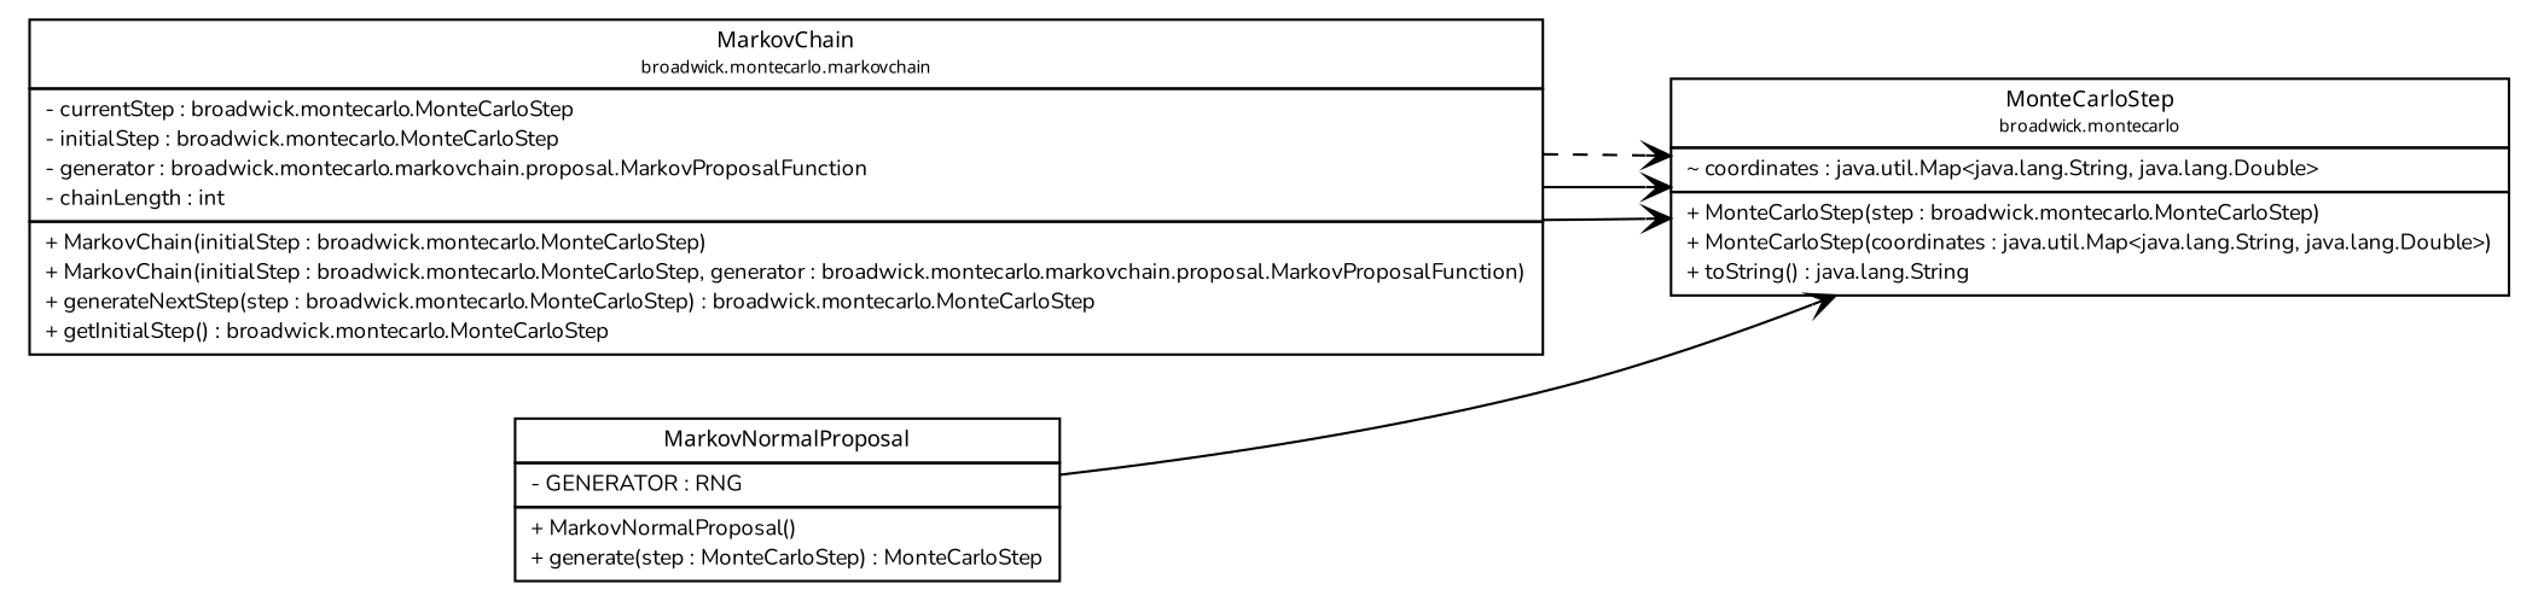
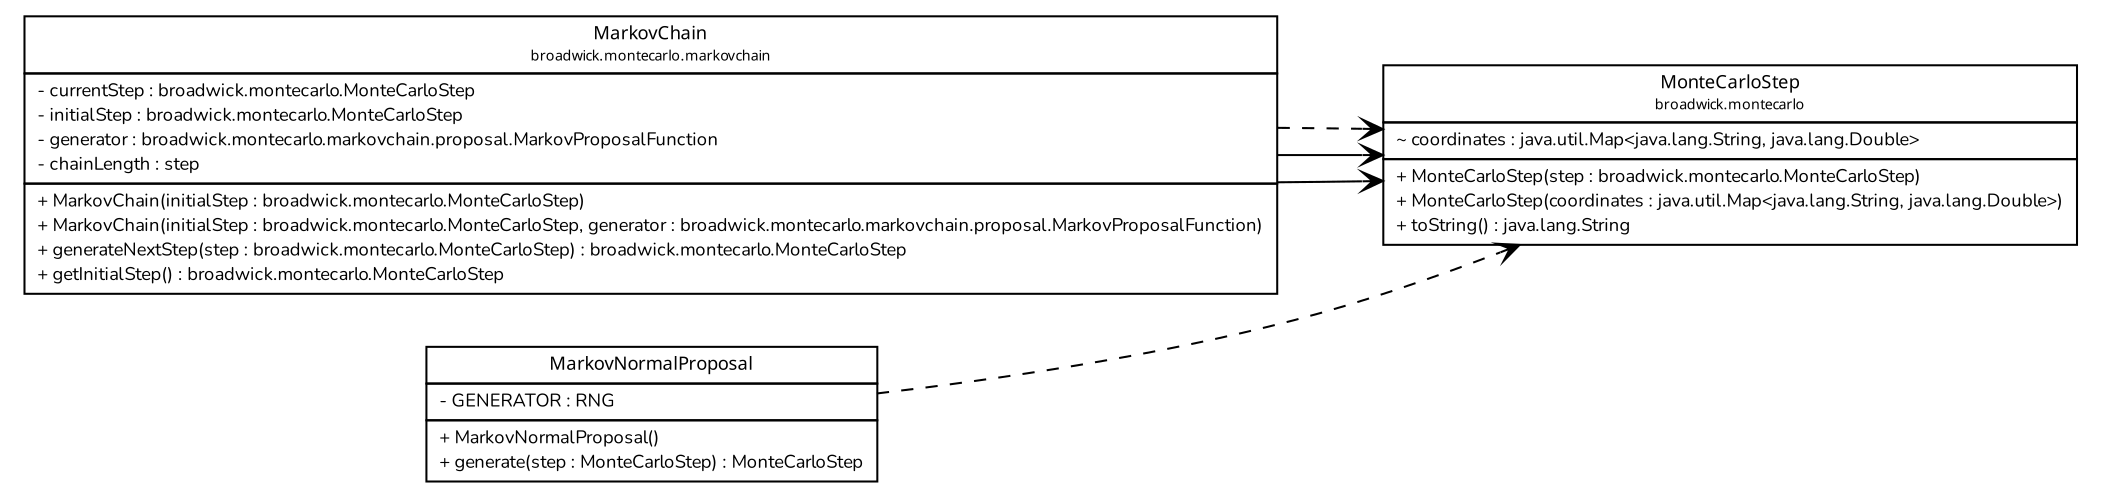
  digraph {
    fontname=Nunito
    nodesep=0.25
    rankdir=LR
    ranksep=0.5
    node [fontcolor=black fontname=Nunito fontsize=9.0 shape=plaintext]
    edge [arrowhead=open color=black fontcolor=black fontname=Nunito fontsize=10.0 headport=p labelfontname="Trebuchet MS" labelfontsize=10 tailport=p]
-   n1 [label=<<table title="broadwick.montecarlo.markovchain.MarkovChain" border="0" cellborder="1" cellspacing="0" cellpadding="2" port="p" href="../MarkovChain.html"> 		<tr><td><table border="0" cellspacing="0" cellpadding="1"> <tr><td align="center" balign="center"><font face="Trebuchet MS"> MarkovChain </font></td></tr> <tr><td align="center" balign="center"><font face="Trebuchet MS" point-size="7.0"> broadwick.montecarlo.markovchain </font></td></tr> 		</table></td></tr> 		<tr><td><table border="0" cellspacing="0" cellpadding="1"> <tr><td align="left" balign="left"> - currentStep : broadwick.montecarlo.MonteCarloStep </td></tr> <tr><td align="left" balign="left"> - initialStep : broadwick.montecarlo.MonteCarloStep </td></tr> <tr><td align="left" balign="left"> - generator : broadwick.montecarlo.markovchain.proposal.MarkovProposalFunction </td></tr> <tr><td align="left" balign="left"> - chainLength : int </td></tr> 		</table></td></tr> 		<tr><td><table border="0" cellspacing="0" cellpadding="1"> <tr><td align="left" balign="left"> + MarkovChain(initialStep : broadwick.montecarlo.MonteCarloStep) </td></tr> <tr><td align="left" balign="left"> + MarkovChain(initialStep : broadwick.montecarlo.MonteCarloStep, generator : broadwick.montecarlo.markovchain.proposal.MarkovProposalFunction) </td></tr> <tr><td align="left" balign="left"> + generateNextStep(step : broadwick.montecarlo.MonteCarloStep) : broadwick.montecarlo.MonteCarloStep </td></tr> <tr><td align="left" balign="left"> + getInitialStep() : broadwick.montecarlo.MonteCarloStep </td></tr> 		</table></td></tr> 		</table>>]
+   n1 [label=<<table title="broadwick.montecarlo.markovchain.MarkovChain" border="0" cellborder="1" cellspacing="0" cellpadding="2" port="p" href="../MarkovChain.html"> 		<tr><td><table border="0" cellspacing="0" cellpadding="1"> <tr><td align="center" balign="center"><font face="Trebuchet MS"> MarkovChain </font></td></tr> <tr><td align="center" balign="center"><font face="Trebuchet MS" point-size="7.0"> broadwick.montecarlo.markovchain </font></td></tr> 		</table></td></tr> 		<tr><td><table border="0" cellspacing="0" cellpadding="1"> <tr><td align="left" balign="left"> - currentStep : broadwick.montecarlo.MonteCarloStep </td></tr> <tr><td align="left" balign="left"> - initialStep : broadwick.montecarlo.MonteCarloStep </td></tr> <tr><td align="left" balign="left"> - generator : broadwick.montecarlo.markovchain.proposal.MarkovProposalFunction </td></tr> <tr><td align="left" balign="left"> - chainLength : step </td></tr> 		</table></td></tr> 		<tr><td><table border="0" cellspacing="0" cellpadding="1"> <tr><td align="left" balign="left"> + MarkovChain(initialStep : broadwick.montecarlo.MonteCarloStep) </td></tr> <tr><td align="left" balign="left"> + MarkovChain(initialStep : broadwick.montecarlo.MonteCarloStep, generator : broadwick.montecarlo.markovchain.proposal.MarkovProposalFunction) </td></tr> <tr><td align="left" balign="left"> + generateNextStep(step : broadwick.montecarlo.MonteCarloStep) : broadwick.montecarlo.MonteCarloStep </td></tr> <tr><td align="left" balign="left"> + getInitialStep() : broadwick.montecarlo.MonteCarloStep </td></tr> 		</table></td></tr> 		</table>>]
    n2 [label=<<table title="broadwick.montecarlo.MonteCarloStep" border="0" cellborder="1" cellspacing="0" cellpadding="2" port="p" href="../../MonteCarloStep.html"> 		<tr><td><table border="0" cellspacing="0" cellpadding="1"> <tr><td align="center" balign="center"><font face="Trebuchet MS"> MonteCarloStep </font></td></tr> <tr><td align="center" balign="center"><font face="Trebuchet MS" point-size="7.0"> broadwick.montecarlo </font></td></tr> 		</table></td></tr> 		<tr><td><table border="0" cellspacing="0" cellpadding="1"> <tr><td align="left" balign="left"> ~ coordinates : java.util.Map&lt;java.lang.String, java.lang.Double&gt; </td></tr> 		</table></td></tr> 		<tr><td><table border="0" cellspacing="0" cellpadding="1"> <tr><td align="left" balign="left"> + MonteCarloStep(step : broadwick.montecarlo.MonteCarloStep) </td></tr> <tr><td align="left" balign="left"> + MonteCarloStep(coordinates : java.util.Map&lt;java.lang.String, java.lang.Double&gt;) </td></tr> <tr><td align="left" balign="left"> + toString() : java.lang.String </td></tr> 		</table></td></tr> 		</table>>]
    n3 [label=<<table title="broadwick.montecarlo.markovchain.proposal.MarkovNormalProposal" border="0" cellborder="1" cellspacing="0" cellpadding="2" port="p" href="./MarkovNormalProposal.html"> 		<tr><td><table border="0" cellspacing="0" cellpadding="1"> <tr><td align="center" balign="center"><font face="Trebuchet MS"> MarkovNormalProposal </font></td></tr> 		</table></td></tr> 		<tr><td><table border="0" cellspacing="0" cellpadding="1"> <tr><td align="left" balign="left"> - GENERATOR : RNG </td></tr> 		</table></td></tr> 		<tr><td><table border="0" cellspacing="0" cellpadding="1"> <tr><td align="left" balign="left"> + MarkovNormalProposal() </td></tr> <tr><td align="left" balign="left"> + generate(step : MonteCarloStep) : MonteCarloStep </td></tr> 		</table></td></tr> 		</table>>]
    n1 -> n2
    n1 -> n2
    n1 -> n2 [style=dashed]
-   n3 -> n2 [style=solid]
+   n3 -> n2 [style=dashed]
  }
